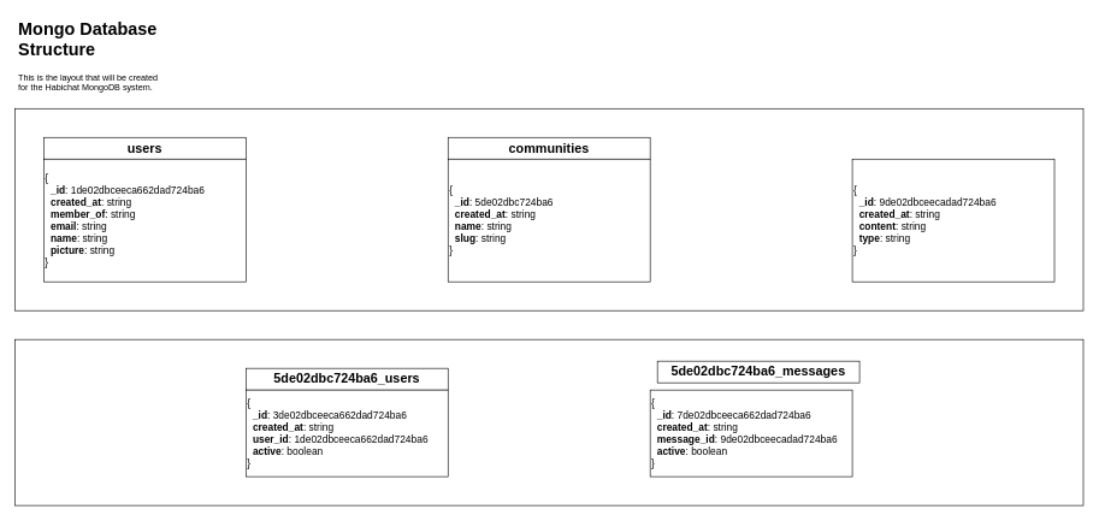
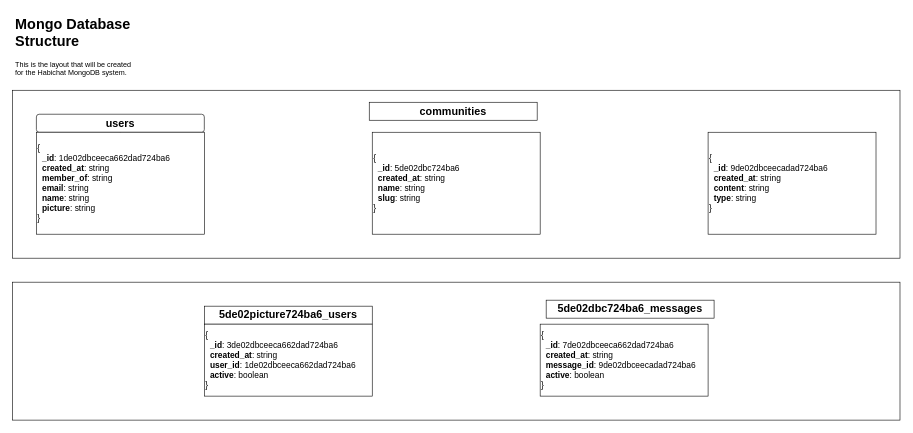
  <mxCell id="0" />
  <mxCell id="1" parent="0" />
  <mxCell id="2" value="&lt;h1&gt;Mongo Database&lt;br&gt;Structure&lt;/h1&gt;&lt;p&gt;This is the layout that will be created for the Habichat MongoDB system.&amp;nbsp;&lt;/p&gt;" style="text;html=1;strokeColor=none;fillColor=none;spacing=5;spacingTop=-20;whiteSpace=wrap;overflow=hidden;rounded=0;" vertex="1" parent="1"><mxGeometry x="20" y="20" width="210" height="170" as="geometry" /></mxCell>
  <mxCell id="3" value="" style="rounded=0;whiteSpace=wrap;html=1;" vertex="1" parent="1"><mxGeometry x="20" y="150" width="1480" height="280" as="geometry" /></mxCell>
  <mxCell id="4" value="" style="rounded=0;whiteSpace=wrap;html=1;" vertex="1" parent="1"><mxGeometry x="20" y="470" width="1480" height="230" as="geometry" /></mxCell>
  <mxCell id="5" value="" style="edgeStyle=orthogonalEdgeStyle;rounded=0;orthogonalLoop=1;jettySize=auto;html=1;" edge="1" parent="1" source="6" target="8"><mxGeometry relative="1" as="geometry" /></mxCell>
- <mxCell id="6" value="&lt;b&gt;&lt;font style=&quot;font-size: 18px&quot;&gt;users&lt;/font&gt;&lt;/b&gt;" style="rounded=0;whiteSpace=wrap;html=1;" vertex="1" parent="1"><mxGeometry x="60" y="190" width="280" height="30" as="geometry" /></mxCell>
- <mxCell id="7" value="&lt;b&gt;&lt;font style=&quot;font-size: 18px&quot;&gt;communities&lt;/font&gt;&lt;/b&gt;" style="rounded=0;whiteSpace=wrap;html=1;" vertex="1" parent="1"><mxGeometry x="620" y="190" width="280" height="30" as="geometry" /></mxCell>
+ <mxCell id="6" value="&lt;b&gt;&lt;font style=&quot;font-size: 18px&quot;&gt;users&lt;/font&gt;&lt;/b&gt;" style="whiteSpace=wrap;html=1;rounded=1;" vertex="1" parent="1"><mxGeometry x="60" y="190" width="280" height="30" as="geometry" /></mxCell>
+ <mxCell id="7" value="&lt;b&gt;&lt;font style=&quot;font-size: 18px&quot;&gt;communities&lt;/font&gt;&lt;/b&gt;" style="rounded=0;whiteSpace=wrap;html=1;" vertex="1" parent="1"><mxGeometry x="615" y="170" width="280" height="30" as="geometry" /></mxCell>
  <mxCell id="8" value="&lt;font style=&quot;font-size: 14px&quot;&gt;{&lt;br&gt;&amp;nbsp; &lt;b&gt;_id&lt;/b&gt;: 1de02dbceeca662dad724ba6&lt;br&gt;&amp;nbsp; &lt;b&gt;created_at&lt;/b&gt;: string&lt;br&gt;&amp;nbsp; &lt;b&gt;member_of&lt;/b&gt;: string&lt;br&gt;&amp;nbsp; &lt;b&gt;email&lt;/b&gt;: string&lt;br&gt;&amp;nbsp; &lt;b&gt;name&lt;/b&gt;: string&lt;br&gt;&amp;nbsp; &lt;b&gt;picture&lt;/b&gt;: string&lt;br&gt;}&lt;/font&gt;" style="rounded=0;whiteSpace=wrap;html=1;align=left;" vertex="1" parent="1"><mxGeometry x="60" y="220" width="280" height="170" as="geometry" /></mxCell>
  <mxCell id="9" value="&lt;font style=&quot;font-size: 14px&quot;&gt;{&lt;br&gt;&amp;nbsp; &lt;b&gt;_id&lt;/b&gt;: 5de02dbc724ba6&lt;br&gt;&amp;nbsp; &lt;b&gt;created_at&lt;/b&gt;: string&lt;br&gt;&amp;nbsp; &lt;b&gt;name&lt;/b&gt;: string&lt;br&gt;&amp;nbsp; &lt;b&gt;slug&lt;/b&gt;: string&amp;nbsp;&amp;nbsp;&lt;br&gt;}&lt;/font&gt;" style="rounded=0;whiteSpace=wrap;html=1;align=left;" vertex="1" parent="1"><mxGeometry x="620" y="220" width="280" height="170" as="geometry" /></mxCell>
  <mxCell id="10" value="&lt;span style=&quot;font-size: 14px ; white-space: normal&quot;&gt;{&lt;/span&gt;&lt;br style=&quot;font-size: 14px ; white-space: normal&quot;&gt;&lt;span style=&quot;font-size: 14px ; white-space: normal&quot;&gt;&amp;nbsp;&amp;nbsp;&lt;/span&gt;&lt;b style=&quot;font-size: 14px ; white-space: normal&quot;&gt;_id&lt;/b&gt;&lt;span style=&quot;font-size: 14px ; white-space: normal&quot;&gt;: 9&lt;/span&gt;&lt;span style=&quot;font-size: 14px&quot;&gt;de02dbceecadad724ba6&lt;/span&gt;&lt;br style=&quot;font-size: 14px ; white-space: normal&quot;&gt;&lt;span style=&quot;font-size: 14px ; white-space: normal&quot;&gt;&amp;nbsp;&amp;nbsp;&lt;/span&gt;&lt;b style=&quot;font-size: 14px ; white-space: normal&quot;&gt;created_at&lt;/b&gt;&lt;span style=&quot;font-size: 14px ; white-space: normal&quot;&gt;: string&lt;/span&gt;&lt;br style=&quot;font-size: 14px ; white-space: normal&quot;&gt;&lt;span style=&quot;font-size: 14px ; white-space: normal&quot;&gt;&amp;nbsp;&amp;nbsp;&lt;/span&gt;&lt;b style=&quot;font-size: 14px ; white-space: normal&quot;&gt;content&lt;/b&gt;&lt;span style=&quot;white-space: normal&quot;&gt;&lt;span style=&quot;font-size: 14px&quot;&gt;: string&lt;br&gt;&lt;/span&gt;&lt;/span&gt;&lt;span style=&quot;font-size: 14px&quot;&gt;&amp;nbsp; &lt;b&gt;type&lt;/b&gt;: string&lt;/span&gt;&lt;br style=&quot;font-size: 14px ; white-space: normal&quot;&gt;&lt;div&gt;&lt;span style=&quot;font-size: 14px&quot;&gt;}&lt;/span&gt;&lt;/div&gt;" style="rounded=0;whiteSpace=wrap;html=1;align=left;" vertex="1" parent="1"><mxGeometry x="1180" y="220" width="280" height="170" as="geometry" /></mxCell>
- <mxCell id="11" value="&lt;b&gt;&lt;font style=&quot;font-size: 18px&quot;&gt;&lt;span style=&quot;text-align: left&quot;&gt;5de02dbc724ba6&lt;/span&gt;_users&lt;/font&gt;&lt;/b&gt;" style="rounded=0;whiteSpace=wrap;html=1;" vertex="1" parent="1"><mxGeometry x="340" y="510" width="280" height="30" as="geometry" /></mxCell>
+ <mxCell id="11" value="&lt;b&gt;&lt;font style=&quot;font-size: 18px&quot;&gt;&lt;span style=&quot;text-align: left&quot;&gt;5de02picture724ba6&lt;/span&gt;_users&lt;/font&gt;&lt;/b&gt;" style="rounded=0;whiteSpace=wrap;html=1;" vertex="1" parent="1"><mxGeometry x="340" y="510" width="280" height="30" as="geometry" /></mxCell>
  <mxCell id="12" value="&lt;font style=&quot;font-size: 14px&quot;&gt;{&lt;br&gt;&amp;nbsp; &lt;b&gt;_id&lt;/b&gt;: 3de02dbceeca662dad724ba6&lt;br&gt;&amp;nbsp; &lt;b&gt;created_at&lt;/b&gt;: string&lt;br&gt;&amp;nbsp; &lt;b&gt;user_id&lt;/b&gt;: 1de02dbceeca662dad724ba6&lt;br&gt;&amp;nbsp; &lt;b&gt;active&lt;/b&gt;: boolean&lt;br&gt;}&lt;/font&gt;" style="rounded=0;whiteSpace=wrap;html=1;align=left;" vertex="1" parent="1"><mxGeometry x="340" y="540" width="280" height="120" as="geometry" /></mxCell>
  <mxCell id="13" value="&lt;b&gt;&lt;font style=&quot;font-size: 18px&quot;&gt;&lt;span style=&quot;text-align: left&quot;&gt;5de02dbc724ba6&lt;/span&gt;_messages&lt;/font&gt;&lt;/b&gt;" style="rounded=0;whiteSpace=wrap;html=1;" vertex="1" parent="1"><mxGeometry x="910" y="500" width="280" height="30" as="geometry" /></mxCell>
  <mxCell id="14" value="&lt;font style=&quot;font-size: 14px&quot;&gt;{&lt;br&gt;&amp;nbsp; &lt;b&gt;_id&lt;/b&gt;: 7de02dbceeca662dad724ba6&lt;br&gt;&amp;nbsp; &lt;b&gt;created_at&lt;/b&gt;: string&lt;br&gt;&amp;nbsp; &lt;b&gt;message_id&lt;/b&gt;: 9de02dbceecadad724ba6&lt;br&gt;&amp;nbsp; &lt;b&gt;active&lt;/b&gt;: boolean&lt;br&gt;}&lt;/font&gt;" style="rounded=0;whiteSpace=wrap;html=1;align=left;" vertex="1" parent="1"><mxGeometry x="900" y="540" width="280" height="120" as="geometry" /></mxCell>
